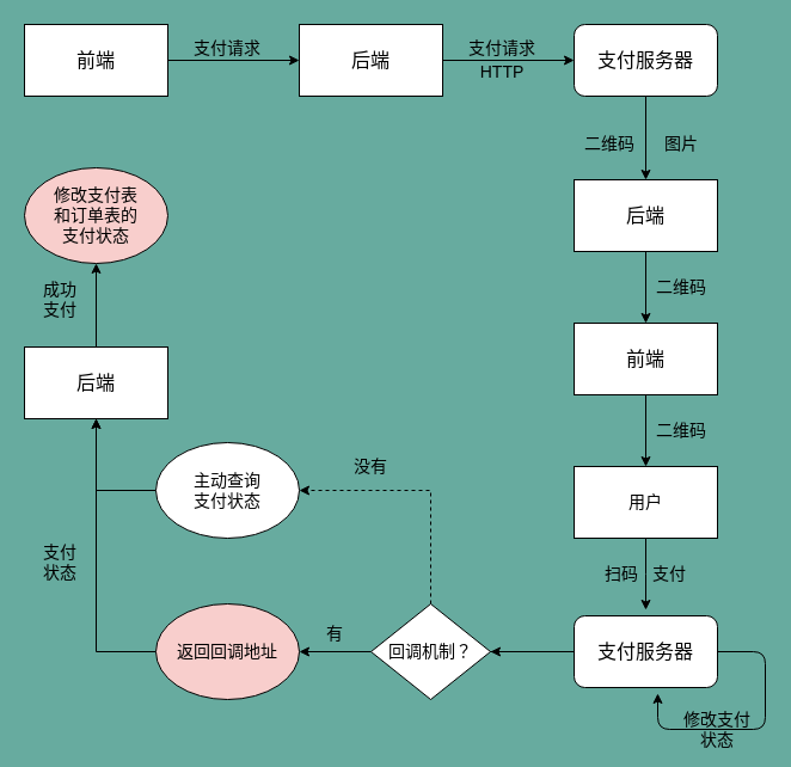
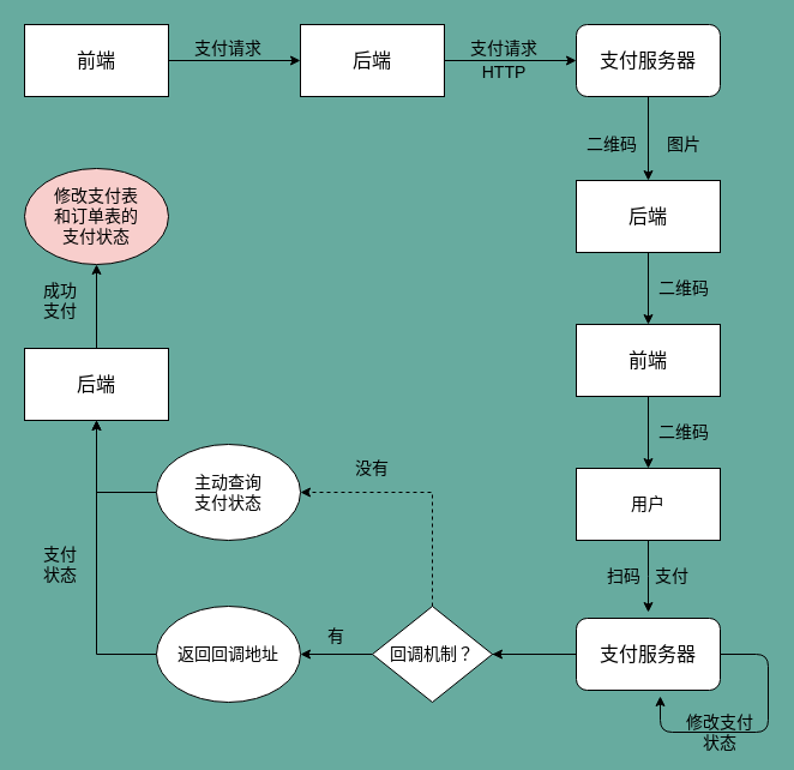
  <mxCell id="0" />
  <mxCell id="1" parent="0" />
  <mxCell id="2" style="edgeStyle=orthogonalEdgeStyle;rounded=0;orthogonalLoop=1;jettySize=auto;html=1;entryX=0;entryY=0.5;entryDx=0;entryDy=0;" parent="1" source="3" target="5" edge="1"><mxGeometry relative="1" as="geometry" /></mxCell>
  <mxCell id="3" value="&lt;p style=&quot;font-size: 16px&quot;&gt;前端&lt;/p&gt;" style="rounded=0;whiteSpace=wrap;html=1;" parent="1" vertex="1"><mxGeometry x="20" y="20" width="120" height="60" as="geometry" /></mxCell>
  <mxCell id="4" style="edgeStyle=orthogonalEdgeStyle;rounded=0;orthogonalLoop=1;jettySize=auto;html=1;exitX=1;exitY=0.5;exitDx=0;exitDy=0;entryX=0;entryY=0.5;entryDx=0;entryDy=0;fontSize=14;" parent="1" source="5" target="8" edge="1"><mxGeometry relative="1" as="geometry" /></mxCell>
  <mxCell id="5" value="后端" style="rounded=0;whiteSpace=wrap;html=1;fontSize=16;" parent="1" vertex="1"><mxGeometry x="250" y="20" width="120" height="60" as="geometry" /></mxCell>
  <mxCell id="6" value="支付请求" style="text;html=1;strokeColor=none;fillColor=none;align=center;verticalAlign=middle;whiteSpace=wrap;rounded=0;fontSize=14;" parent="1" vertex="1"><mxGeometry x="160" y="30" width="60" height="20" as="geometry" /></mxCell>
  <mxCell id="7" style="edgeStyle=orthogonalEdgeStyle;rounded=0;orthogonalLoop=1;jettySize=auto;html=1;entryX=0.5;entryY=0;entryDx=0;entryDy=0;fontSize=14;" parent="1" source="8" target="12" edge="1"><mxGeometry relative="1" as="geometry" /></mxCell>
  <mxCell id="8" value="支付服务器" style="rounded=1;whiteSpace=wrap;html=1;fontSize=16;" parent="1" vertex="1"><mxGeometry x="480" y="20" width="120" height="60" as="geometry" /></mxCell>
  <mxCell id="9" value="支付请求" style="text;html=1;strokeColor=none;fillColor=none;align=center;verticalAlign=middle;whiteSpace=wrap;rounded=0;fontSize=14;" parent="1" vertex="1"><mxGeometry x="390" y="30" width="60" height="20" as="geometry" /></mxCell>
  <mxCell id="10" value="HTTP" style="text;html=1;strokeColor=none;fillColor=none;align=center;verticalAlign=middle;whiteSpace=wrap;rounded=0;fontSize=14;" parent="1" vertex="1"><mxGeometry x="400" y="50" width="40" height="20" as="geometry" /></mxCell>
  <mxCell id="11" style="edgeStyle=orthogonalEdgeStyle;rounded=0;orthogonalLoop=1;jettySize=auto;html=1;entryX=0.5;entryY=0;entryDx=0;entryDy=0;fontSize=14;" parent="1" source="12" target="16" edge="1"><mxGeometry relative="1" as="geometry" /></mxCell>
  <mxCell id="12" value="后端" style="rounded=0;whiteSpace=wrap;html=1;fontSize=16;fontFamily=Microsoft YaHei;" parent="1" vertex="1"><mxGeometry x="480" y="150" width="120" height="60" as="geometry" /></mxCell>
  <mxCell id="13" value="图片" style="text;html=1;strokeColor=none;fillColor=none;align=center;verticalAlign=middle;whiteSpace=wrap;rounded=0;fontSize=14;" parent="1" vertex="1"><mxGeometry x="550" y="110" width="40" height="20" as="geometry" /></mxCell>
  <mxCell id="14" value="二维码" style="text;html=1;strokeColor=none;fillColor=none;align=center;verticalAlign=middle;whiteSpace=wrap;rounded=0;fontSize=14;" parent="1" vertex="1"><mxGeometry x="480" y="110" width="60" height="20" as="geometry" /></mxCell>
  <mxCell id="15" style="edgeStyle=orthogonalEdgeStyle;rounded=0;orthogonalLoop=1;jettySize=auto;html=1;entryX=0.5;entryY=0;entryDx=0;entryDy=0;fontSize=14;" parent="1" source="16" target="18" edge="1"><mxGeometry relative="1" as="geometry" /></mxCell>
  <mxCell id="16" value="&lt;p style=&quot;font-size: 16px&quot;&gt;前端&lt;/p&gt;" style="rounded=0;whiteSpace=wrap;html=1;" parent="1" vertex="1"><mxGeometry x="480" y="270" width="120" height="60" as="geometry" /></mxCell>
  <mxCell id="17" style="edgeStyle=orthogonalEdgeStyle;rounded=0;orthogonalLoop=1;jettySize=auto;html=1;fontSize=14;" parent="1" source="18" edge="1"><mxGeometry relative="1" as="geometry"><mxPoint x="540" y="510" as="targetPoint" /></mxGeometry></mxCell>
  <mxCell id="18" value="用户" style="rounded=0;whiteSpace=wrap;html=1;fontSize=14;" parent="1" vertex="1"><mxGeometry x="480" y="390" width="120" height="60" as="geometry" /></mxCell>
  <mxCell id="19" value="二维码" style="text;html=1;strokeColor=none;fillColor=none;align=center;verticalAlign=middle;whiteSpace=wrap;rounded=0;fontSize=14;" parent="1" vertex="1"><mxGeometry x="540" y="350" width="60" height="20" as="geometry" /></mxCell>
  <mxCell id="20" value="二维码" style="text;html=1;strokeColor=none;fillColor=none;align=center;verticalAlign=middle;whiteSpace=wrap;rounded=0;fontSize=14;" parent="1" vertex="1"><mxGeometry x="540" y="230" width="60" height="20" as="geometry" /></mxCell>
  <mxCell id="21" style="edgeStyle=orthogonalEdgeStyle;rounded=0;orthogonalLoop=1;jettySize=auto;html=1;fontSize=14;" parent="1" source="23" edge="1"><mxGeometry relative="1" as="geometry"><mxPoint x="380" y="545" as="targetPoint" /></mxGeometry></mxCell>
  <mxCell id="22" style="edgeStyle=orthogonalEdgeStyle;rounded=0;orthogonalLoop=1;jettySize=auto;html=1;entryX=1;entryY=0.5;entryDx=0;entryDy=0;fontSize=14;" parent="1" source="23" target="30" edge="1"><mxGeometry relative="1" as="geometry" /></mxCell>
  <mxCell id="23" value="支付服务器" style="rounded=1;whiteSpace=wrap;html=1;fontSize=16;" parent="1" vertex="1"><mxGeometry x="480" y="515" width="120" height="60" as="geometry" /></mxCell>
  <mxCell id="24" value="支付" style="text;html=1;strokeColor=none;fillColor=none;align=center;verticalAlign=middle;whiteSpace=wrap;rounded=0;fontSize=14;" parent="1" vertex="1"><mxGeometry x="540" y="470" width="40" height="20" as="geometry" /></mxCell>
  <mxCell id="25" value="扫码" style="text;html=1;strokeColor=none;fillColor=none;align=center;verticalAlign=middle;whiteSpace=wrap;rounded=0;fontSize=14;" parent="1" vertex="1"><mxGeometry x="500" y="470" width="40" height="20" as="geometry" /></mxCell>
  <mxCell id="26" value="" style="endArrow=classic;html=1;fontSize=14;exitX=1;exitY=0.5;exitDx=0;exitDy=0;" parent="1" source="23" edge="1"><mxGeometry width="50" height="50" relative="1" as="geometry"><mxPoint x="350" y="540" as="sourcePoint" /><mxPoint x="550" y="580" as="targetPoint" /><Array as="points"><mxPoint x="640" y="545" /><mxPoint x="640" y="610" /><mxPoint x="550" y="610" /></Array></mxGeometry></mxCell>
  <mxCell id="27" value="修改支付状态" style="text;html=1;strokeColor=none;fillColor=none;align=center;verticalAlign=middle;whiteSpace=wrap;rounded=0;fontSize=14;" parent="1" vertex="1"><mxGeometry x="570" y="600" width="60" height="20" as="geometry" /></mxCell>
  <mxCell id="28" style="edgeStyle=orthogonalEdgeStyle;rounded=0;orthogonalLoop=1;jettySize=auto;html=1;entryX=1;entryY=0.5;entryDx=0;entryDy=0;fontSize=14;" parent="1" source="30" edge="1"><mxGeometry relative="1" as="geometry"><mxPoint x="250" y="545" as="targetPoint" /></mxGeometry></mxCell>
  <mxCell id="29" style="edgeStyle=orthogonalEdgeStyle;rounded=0;orthogonalLoop=1;jettySize=auto;html=1;entryX=1;entryY=0.5;entryDx=0;entryDy=0;fontSize=14;dashed=1;" parent="1" source="30" target="35" edge="1"><mxGeometry relative="1" as="geometry"><Array as="points"><mxPoint x="360" y="410" /></Array></mxGeometry></mxCell>
  <mxCell id="30" value="回调机制？" style="rhombus;whiteSpace=wrap;html=1;fontSize=14;" parent="1" vertex="1"><mxGeometry x="310" y="505" width="100" height="80" as="geometry" /></mxCell>
  <mxCell id="31" value="有" style="text;html=1;strokeColor=none;fillColor=none;align=center;verticalAlign=middle;whiteSpace=wrap;rounded=0;fontSize=14;" parent="1" vertex="1"><mxGeometry x="260" y="520" width="40" height="20" as="geometry" /></mxCell>
  <mxCell id="32" style="edgeStyle=orthogonalEdgeStyle;rounded=0;orthogonalLoop=1;jettySize=auto;html=1;fontSize=14;entryX=0.5;entryY=1;entryDx=0;entryDy=0;entryPerimeter=0;" parent="1" source="33" target="38" edge="1"><mxGeometry relative="1" as="geometry"><mxPoint x="80" y="360" as="targetPoint" /><Array as="points"><mxPoint x="80" y="545" /></Array></mxGeometry></mxCell>
- <mxCell id="33" value="&lt;span&gt;返回回调地址&lt;/span&gt;" style="ellipse;whiteSpace=wrap;html=1;fontSize=14;fillColor=#f8cecc;" parent="1" vertex="1"><mxGeometry x="130" y="505" width="120" height="80" as="geometry" /></mxCell>
+ <mxCell id="33" value="&lt;span&gt;返回回调地址&lt;/span&gt;" style="ellipse;whiteSpace=wrap;html=1;fontSize=14;" parent="1" vertex="1"><mxGeometry x="130" y="505" width="120" height="80" as="geometry" /></mxCell>
  <mxCell id="34" style="edgeStyle=orthogonalEdgeStyle;rounded=0;orthogonalLoop=1;jettySize=auto;html=1;fontSize=14;entryX=0.5;entryY=1;entryDx=0;entryDy=0;" parent="1" source="35" target="38" edge="1"><mxGeometry relative="1" as="geometry"><mxPoint x="80" y="360" as="targetPoint" /><Array as="points"><mxPoint x="80" y="410" /></Array></mxGeometry></mxCell>
  <mxCell id="35" value="&lt;span&gt;主动查询&lt;br&gt;支付状态&lt;br&gt;&lt;/span&gt;" style="ellipse;whiteSpace=wrap;html=1;fontSize=14;" parent="1" vertex="1"><mxGeometry x="130" y="370" width="120" height="80" as="geometry" /></mxCell>
  <mxCell id="36" value="没有" style="text;html=1;strokeColor=none;fillColor=none;align=center;verticalAlign=middle;whiteSpace=wrap;rounded=0;fontSize=14;" parent="1" vertex="1"><mxGeometry x="290" y="380" width="40" height="20" as="geometry" /></mxCell>
  <mxCell id="37" style="edgeStyle=orthogonalEdgeStyle;rounded=0;orthogonalLoop=1;jettySize=auto;html=1;fontSize=14;entryX=0.5;entryY=1;entryDx=0;entryDy=0;" parent="1" source="38" target="40" edge="1"><mxGeometry relative="1" as="geometry"><mxPoint x="80" y="250" as="targetPoint" /></mxGeometry></mxCell>
  <mxCell id="38" value="后端" style="rounded=0;whiteSpace=wrap;html=1;fontSize=16;" parent="1" vertex="1"><mxGeometry x="20" y="290" width="120" height="60" as="geometry" /></mxCell>
  <mxCell id="39" value="支付状态" style="text;html=1;strokeColor=none;fillColor=none;align=center;verticalAlign=middle;whiteSpace=wrap;rounded=0;fontSize=14;" parent="1" vertex="1"><mxGeometry x="30" y="460" width="40" height="20" as="geometry" /></mxCell>
  <mxCell id="40" value="修改支付表&lt;br&gt;和订单表的&lt;br&gt;支付状态" style="ellipse;whiteSpace=wrap;html=1;fontSize=14;fillColor=#f8cecc;" parent="1" vertex="1"><mxGeometry x="20" y="140" width="120" height="80" as="geometry" /></mxCell>
  <mxCell id="41" value="成功支付" style="text;html=1;strokeColor=none;fillColor=none;align=center;verticalAlign=middle;whiteSpace=wrap;rounded=0;fontSize=14;" parent="1" vertex="1"><mxGeometry x="30" y="240" width="40" height="20" as="geometry" /></mxCell>
